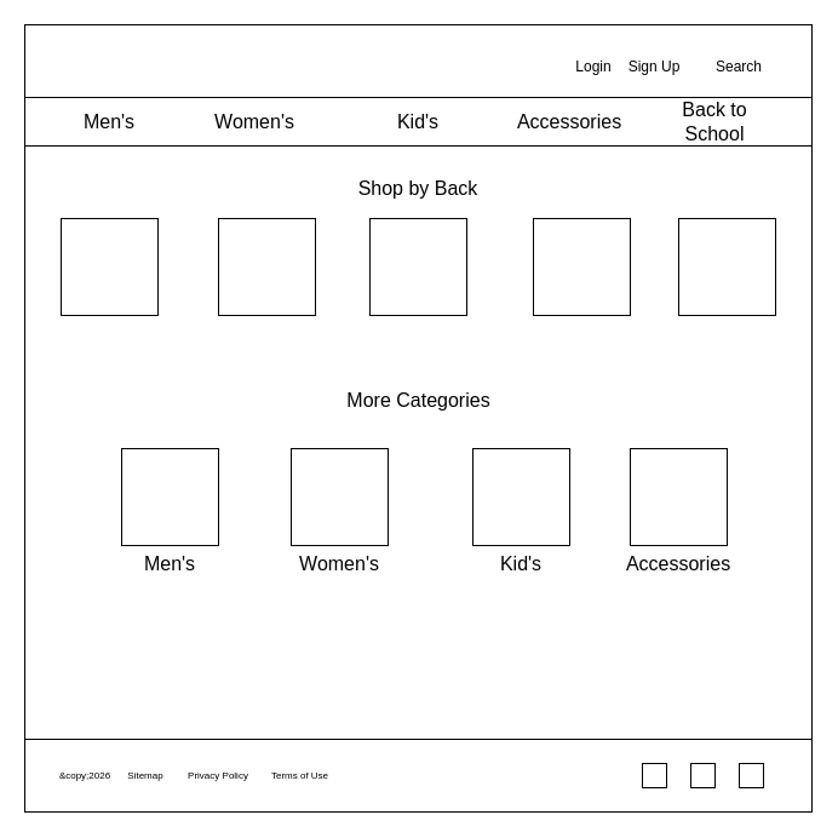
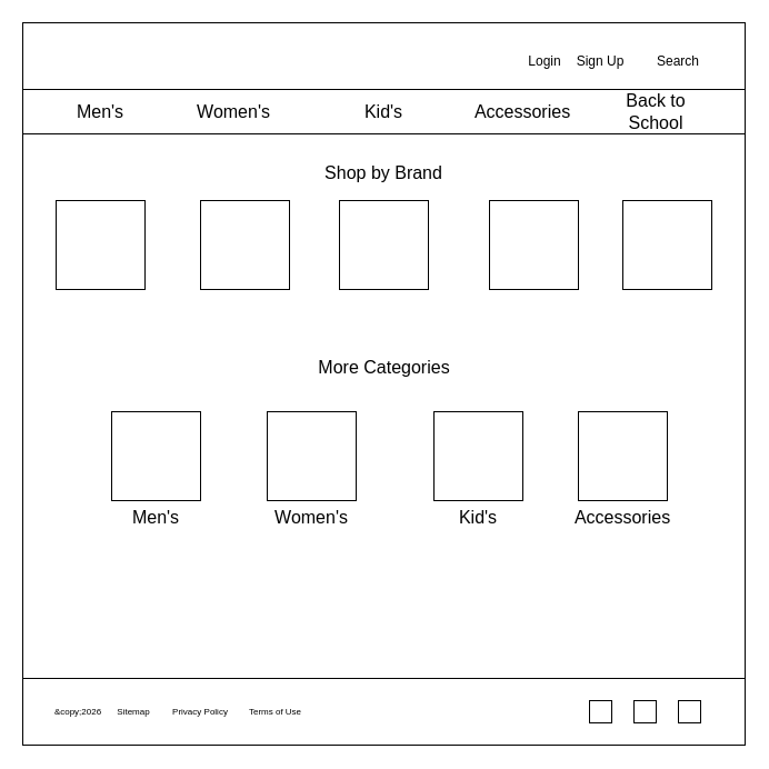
  <mxCell id="0" />
  <mxCell id="1" parent="0" />
  <mxCell id="2" value="" style="whiteSpace=wrap;html=1;aspect=fixed;" vertex="1" parent="1"><mxGeometry x="20" y="20" width="650" height="650" as="geometry" /></mxCell>
  <mxCell id="3" value="" style="rounded=0;whiteSpace=wrap;html=1;" vertex="1" parent="1"><mxGeometry x="20" y="20" width="650" height="100" as="geometry" /></mxCell>
  <mxCell id="4" value="Login" style="text;html=1;strokeColor=none;fillColor=none;align=center;verticalAlign=middle;whiteSpace=wrap;rounded=0;" vertex="1" parent="1"><mxGeometry x="460" y="40" width="60" height="30" as="geometry" /></mxCell>
  <mxCell id="5" value="Sign Up" style="text;html=1;strokeColor=none;fillColor=none;align=center;verticalAlign=middle;whiteSpace=wrap;rounded=0;" vertex="1" parent="1"><mxGeometry x="510" y="40" width="60" height="30" as="geometry" /></mxCell>
  <mxCell id="6" value="Search" style="text;html=1;strokeColor=none;fillColor=none;align=center;verticalAlign=middle;whiteSpace=wrap;rounded=0;" vertex="1" parent="1"><mxGeometry x="580" y="40" width="60" height="30" as="geometry" /></mxCell>
  <mxCell id="7" value="" style="rounded=0;whiteSpace=wrap;html=1;fontSize=31;" vertex="1" parent="1"><mxGeometry x="20" y="80" width="650" height="40" as="geometry" /></mxCell>
  <mxCell id="8" value="Men's" style="text;html=1;strokeColor=none;fillColor=none;align=center;verticalAlign=middle;whiteSpace=wrap;rounded=0;fontSize=16;" vertex="1" parent="1"><mxGeometry x="60" y="85" width="60" height="30" as="geometry" /></mxCell>
  <mxCell id="9" value="Women's" style="text;html=1;strokeColor=none;fillColor=none;align=center;verticalAlign=middle;whiteSpace=wrap;rounded=0;fontSize=16;" vertex="1" parent="1"><mxGeometry x="180" y="85" width="60" height="30" as="geometry" /></mxCell>
  <mxCell id="10" value="Kid's" style="text;html=1;strokeColor=none;fillColor=none;align=center;verticalAlign=middle;whiteSpace=wrap;rounded=0;fontSize=16;" vertex="1" parent="1"><mxGeometry x="315" y="85" width="60" height="30" as="geometry" /></mxCell>
  <mxCell id="11" value="Accessories" style="text;html=1;strokeColor=none;fillColor=none;align=center;verticalAlign=middle;whiteSpace=wrap;rounded=0;fontSize=16;" vertex="1" parent="1"><mxGeometry x="440" y="85" width="60" height="30" as="geometry" /></mxCell>
  <mxCell id="12" value="Back to School" style="text;html=1;strokeColor=none;fillColor=none;align=center;verticalAlign=middle;whiteSpace=wrap;rounded=0;fontSize=16;" vertex="1" parent="1"><mxGeometry x="560" y="85" width="60" height="30" as="geometry" /></mxCell>
- <mxCell id="13" value="Shop by Back" style="text;html=1;strokeColor=none;fillColor=none;align=center;verticalAlign=middle;whiteSpace=wrap;rounded=0;fontSize=16;" vertex="1" parent="1"><mxGeometry x="235" y="130" width="220" height="50" as="geometry" /></mxCell>
+ <mxCell id="13" value="Shop by Brand" style="text;html=1;strokeColor=none;fillColor=none;align=center;verticalAlign=middle;whiteSpace=wrap;rounded=0;fontSize=16;" vertex="1" parent="1"><mxGeometry x="235" y="130" width="220" height="50" as="geometry" /></mxCell>
  <mxCell id="14" value="" style="whiteSpace=wrap;html=1;aspect=fixed;fontSize=16;" vertex="1" parent="1"><mxGeometry x="50" y="180" width="80" height="80" as="geometry" /></mxCell>
  <mxCell id="15" value="" style="whiteSpace=wrap;html=1;aspect=fixed;fontSize=16;" vertex="1" parent="1"><mxGeometry x="440" y="180" width="80" height="80" as="geometry" /></mxCell>
  <mxCell id="16" value="" style="whiteSpace=wrap;html=1;aspect=fixed;fontSize=16;" vertex="1" parent="1"><mxGeometry x="305" y="180" width="80" height="80" as="geometry" /></mxCell>
  <mxCell id="17" value="" style="whiteSpace=wrap;html=1;aspect=fixed;fontSize=16;" vertex="1" parent="1"><mxGeometry x="180" y="180" width="80" height="80" as="geometry" /></mxCell>
  <mxCell id="18" value="" style="whiteSpace=wrap;html=1;aspect=fixed;fontSize=16;" vertex="1" parent="1"><mxGeometry x="560" y="180" width="80" height="80" as="geometry" /></mxCell>
  <mxCell id="19" value="More Categories" style="text;html=1;strokeColor=none;fillColor=none;align=center;verticalAlign=middle;whiteSpace=wrap;rounded=0;fontSize=16;" vertex="1" parent="1"><mxGeometry x="252.5" y="310" width="185" height="40" as="geometry" /></mxCell>
  <mxCell id="20" value="" style="whiteSpace=wrap;html=1;aspect=fixed;fontSize=16;" vertex="1" parent="1"><mxGeometry x="100" y="370" width="80" height="80" as="geometry" /></mxCell>
  <mxCell id="21" value="" style="whiteSpace=wrap;html=1;aspect=fixed;fontSize=16;" vertex="1" parent="1"><mxGeometry x="520" y="370" width="80" height="80" as="geometry" /></mxCell>
  <mxCell id="22" value="" style="whiteSpace=wrap;html=1;aspect=fixed;fontSize=16;" vertex="1" parent="1"><mxGeometry x="390" y="370" width="80" height="80" as="geometry" /></mxCell>
  <mxCell id="23" value="" style="whiteSpace=wrap;html=1;aspect=fixed;fontSize=16;" vertex="1" parent="1"><mxGeometry x="240" y="370" width="80" height="80" as="geometry" /></mxCell>
  <mxCell id="24" value="Men's" style="text;html=1;strokeColor=none;fillColor=none;align=center;verticalAlign=middle;whiteSpace=wrap;rounded=0;fontSize=16;" vertex="1" parent="1"><mxGeometry x="110" y="450" width="60" height="30" as="geometry" /></mxCell>
  <mxCell id="25" value="Accessories" style="text;html=1;strokeColor=none;fillColor=none;align=center;verticalAlign=middle;whiteSpace=wrap;rounded=0;fontSize=16;" vertex="1" parent="1"><mxGeometry x="530" y="450" width="60" height="30" as="geometry" /></mxCell>
  <mxCell id="26" value="Kid's" style="text;html=1;strokeColor=none;fillColor=none;align=center;verticalAlign=middle;whiteSpace=wrap;rounded=0;fontSize=16;" vertex="1" parent="1"><mxGeometry x="400" y="450" width="60" height="30" as="geometry" /></mxCell>
  <mxCell id="27" value="Women's" style="text;html=1;strokeColor=none;fillColor=none;align=center;verticalAlign=middle;whiteSpace=wrap;rounded=0;fontSize=16;" vertex="1" parent="1"><mxGeometry x="250" y="450" width="60" height="30" as="geometry" /></mxCell>
  <mxCell id="28" value="" style="rounded=0;whiteSpace=wrap;html=1;fontSize=16;" vertex="1" parent="1"><mxGeometry x="20" y="610" width="650" height="60" as="geometry" /></mxCell>
  <mxCell id="29" value="" style="whiteSpace=wrap;html=1;aspect=fixed;fontSize=16;" vertex="1" parent="1"><mxGeometry x="530" y="630" width="20" height="20" as="geometry" /></mxCell>
  <mxCell id="30" value="" style="whiteSpace=wrap;html=1;aspect=fixed;fontSize=16;" vertex="1" parent="1"><mxGeometry x="570" y="630" width="20" height="20" as="geometry" /></mxCell>
  <mxCell id="31" value="" style="whiteSpace=wrap;html=1;aspect=fixed;fontSize=16;" vertex="1" parent="1"><mxGeometry x="610" y="630" width="20" height="20" as="geometry" /></mxCell>
  <mxCell id="32" value="&amp;amp;copy;2026" style="text;html=1;strokeColor=none;fillColor=none;align=center;verticalAlign=middle;whiteSpace=wrap;rounded=0;fontSize=8;" vertex="1" parent="1"><mxGeometry x="50" y="630" width="40" height="20" as="geometry" /></mxCell>
  <mxCell id="33" value="Terms of Use" style="text;html=1;strokeColor=none;fillColor=none;align=center;verticalAlign=middle;whiteSpace=wrap;rounded=0;fontSize=8;" vertex="1" parent="1"><mxGeometry x="220" y="630" width="55" height="20" as="geometry" /></mxCell>
  <mxCell id="34" value="Sitemap" style="text;html=1;strokeColor=none;fillColor=none;align=center;verticalAlign=middle;whiteSpace=wrap;rounded=0;fontSize=8;" vertex="1" parent="1"><mxGeometry x="100" y="630" width="40" height="20" as="geometry" /></mxCell>
  <mxCell id="35" value="Privacy Policy" style="text;html=1;strokeColor=none;fillColor=none;align=center;verticalAlign=middle;whiteSpace=wrap;rounded=0;fontSize=8;" vertex="1" parent="1"><mxGeometry x="150" y="630" width="60" height="20" as="geometry" /></mxCell>
